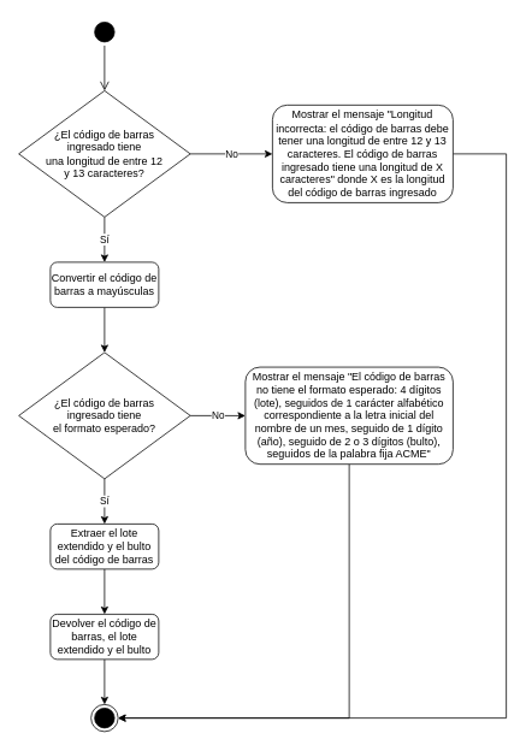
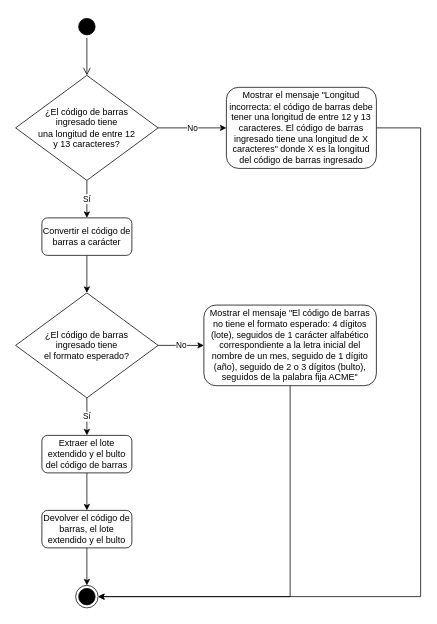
  <mxCell id="0" />
  <mxCell id="1" parent="0" />
  <mxCell id="2" value="" style="edgeStyle=orthogonalEdgeStyle;rounded=0;orthogonalLoop=1;jettySize=auto;html=1;" parent="1" source="3" target="9" edge="1"><mxGeometry relative="1" as="geometry" /></mxCell>
- <mxCell id="3" value="Convertir el código de barras a mayúsculas" style="rounded=1;whiteSpace=wrap;html=1;" parent="1" vertex="1"><mxGeometry x="55" y="290" width="120" height="50" as="geometry" /></mxCell>
+ <mxCell id="3" value="Convertir el código de barras a carácter" style="rounded=1;whiteSpace=wrap;html=1;" parent="1" vertex="1"><mxGeometry x="55" y="290" width="120" height="50" as="geometry" /></mxCell>
  <mxCell id="4" value="No" style="edgeStyle=orthogonalEdgeStyle;rounded=0;orthogonalLoop=1;jettySize=auto;html=1;" parent="1" source="6" target="13" edge="1"><mxGeometry relative="1" as="geometry" /></mxCell>
  <mxCell id="5" value="Sí" style="edgeStyle=orthogonalEdgeStyle;rounded=0;orthogonalLoop=1;jettySize=auto;html=1;" parent="1" source="6" target="3" edge="1"><mxGeometry relative="1" as="geometry" /></mxCell>
  <mxCell id="6" value="¿El código de barras&lt;div&gt;ingresado tiene&lt;div&gt;una&amp;nbsp;&lt;span style=&quot;background-color: transparent; color: light-dark(rgb(0, 0, 0), rgb(255, 255, 255));&quot;&gt;longitud de entre 12&lt;/span&gt;&lt;/div&gt;&lt;div&gt;&lt;span style=&quot;background-color: transparent; color: light-dark(rgb(0, 0, 0), rgb(255, 255, 255));&quot;&gt;y&amp;nbsp;&lt;/span&gt;&lt;span style=&quot;background-color: transparent; color: light-dark(rgb(0, 0, 0), rgb(255, 255, 255));&quot;&gt;13 caracteres?&lt;/span&gt;&lt;/div&gt;&lt;/div&gt;" style="rhombus;whiteSpace=wrap;html=1;" parent="1" vertex="1"><mxGeometry x="20" y="100" width="190" height="140" as="geometry" /></mxCell>
  <mxCell id="7" value="No" style="edgeStyle=orthogonalEdgeStyle;rounded=0;orthogonalLoop=1;jettySize=auto;html=1;" parent="1" source="9" target="15" edge="1"><mxGeometry relative="1" as="geometry" /></mxCell>
  <mxCell id="8" value="Sí" style="edgeStyle=orthogonalEdgeStyle;rounded=0;orthogonalLoop=1;jettySize=auto;html=1;" parent="1" source="9" target="18" edge="1"><mxGeometry relative="1" as="geometry" /></mxCell>
  <mxCell id="9" value="¿El código de barras&lt;div&gt;ingresado tiene&lt;div&gt;el formato esperado?&lt;/div&gt;&lt;/div&gt;" style="rhombus;whiteSpace=wrap;html=1;" parent="1" vertex="1"><mxGeometry x="20" y="390" width="190" height="140" as="geometry" /></mxCell>
  <mxCell id="10" value="" style="ellipse;html=1;shape=startState;fillColor=#000000;strokeColor=light-dark(#000000, #ff9090);" parent="1" vertex="1"><mxGeometry x="100" y="20" width="30" height="30" as="geometry" /></mxCell>
  <mxCell id="11" value="" style="edgeStyle=orthogonalEdgeStyle;html=1;verticalAlign=bottom;endArrow=open;endSize=8;strokeColor=light-dark(#000000, #ff9090);rounded=0;entryX=0.5;entryY=0;entryDx=0;entryDy=0;" parent="1" source="10" target="6" edge="1"><mxGeometry relative="1" as="geometry"><mxPoint x="115" y="110" as="targetPoint" /></mxGeometry></mxCell>
  <mxCell id="12" style="edgeStyle=orthogonalEdgeStyle;rounded=0;orthogonalLoop=1;jettySize=auto;html=1;exitX=1;exitY=0.5;exitDx=0;exitDy=0;entryX=1;entryY=0.5;entryDx=0;entryDy=0;" parent="1" source="13" target="16" edge="1"><mxGeometry relative="1" as="geometry"><Array as="points"><mxPoint x="560" y="170" /><mxPoint x="560" y="795" /></Array></mxGeometry></mxCell>
  <mxCell id="13" value="Mostrar el mensaje &quot;Longitud incorrecta: el código de barras debe tener una longitud de entre 12 y 13 caracteres.&amp;nbsp;&lt;span style=&quot;background-color: transparent; color: light-dark(rgb(0, 0, 0), rgb(255, 255, 255));&quot;&gt;El código de barras ingresado tiene una longitud de X caracteres&quot; donde X es la longitud del código de barras ingresado&lt;/span&gt;" style="rounded=1;whiteSpace=wrap;html=1;" parent="1" vertex="1"><mxGeometry x="301" y="115.94" width="200" height="108.12" as="geometry" /></mxCell>
  <mxCell id="14" style="edgeStyle=orthogonalEdgeStyle;rounded=0;orthogonalLoop=1;jettySize=auto;html=1;exitX=0.5;exitY=1;exitDx=0;exitDy=0;entryX=1;entryY=0.5;entryDx=0;entryDy=0;" parent="1" source="15" target="16" edge="1"><mxGeometry relative="1" as="geometry" /></mxCell>
  <mxCell id="15" value="Mostrar el mensaje &quot;El código de barras no tiene el formato esperado: 4 dígitos (lote), seguidos de 1 carácter alfabético correspondiente a la letra inicial del nombre de un mes, seguido de 1 dígito (año), seguido de 2 o 3 dígitos (bulto), seguidos de la palabra fija ACME&quot;" style="rounded=1;whiteSpace=wrap;html=1;" parent="1" vertex="1"><mxGeometry x="271" y="406.25" width="230" height="107.5" as="geometry" /></mxCell>
  <mxCell id="16" value="" style="ellipse;html=1;shape=endState;fillColor=#000000;strokeColor=light-dark(#000000, #ff9090);" parent="1" vertex="1"><mxGeometry x="100" y="780" width="30" height="30" as="geometry" /></mxCell>
  <mxCell id="17" value="" style="edgeStyle=orthogonalEdgeStyle;rounded=0;orthogonalLoop=1;jettySize=auto;html=1;" parent="1" source="18" target="20" edge="1"><mxGeometry relative="1" as="geometry" /></mxCell>
  <mxCell id="18" value="Extraer el lote extendido y el bulto del código de barras" style="rounded=1;whiteSpace=wrap;html=1;" parent="1" vertex="1"><mxGeometry x="55" y="580" width="120" height="50" as="geometry" /></mxCell>
  <mxCell id="19" value="" style="edgeStyle=orthogonalEdgeStyle;rounded=0;orthogonalLoop=1;jettySize=auto;html=1;" parent="1" source="20" target="16" edge="1"><mxGeometry relative="1" as="geometry" /></mxCell>
  <mxCell id="20" value="Devolver el código de barras, el lote extendido y el bulto" style="rounded=1;whiteSpace=wrap;html=1;" parent="1" vertex="1"><mxGeometry x="55" y="680" width="120" height="50" as="geometry" /></mxCell>
